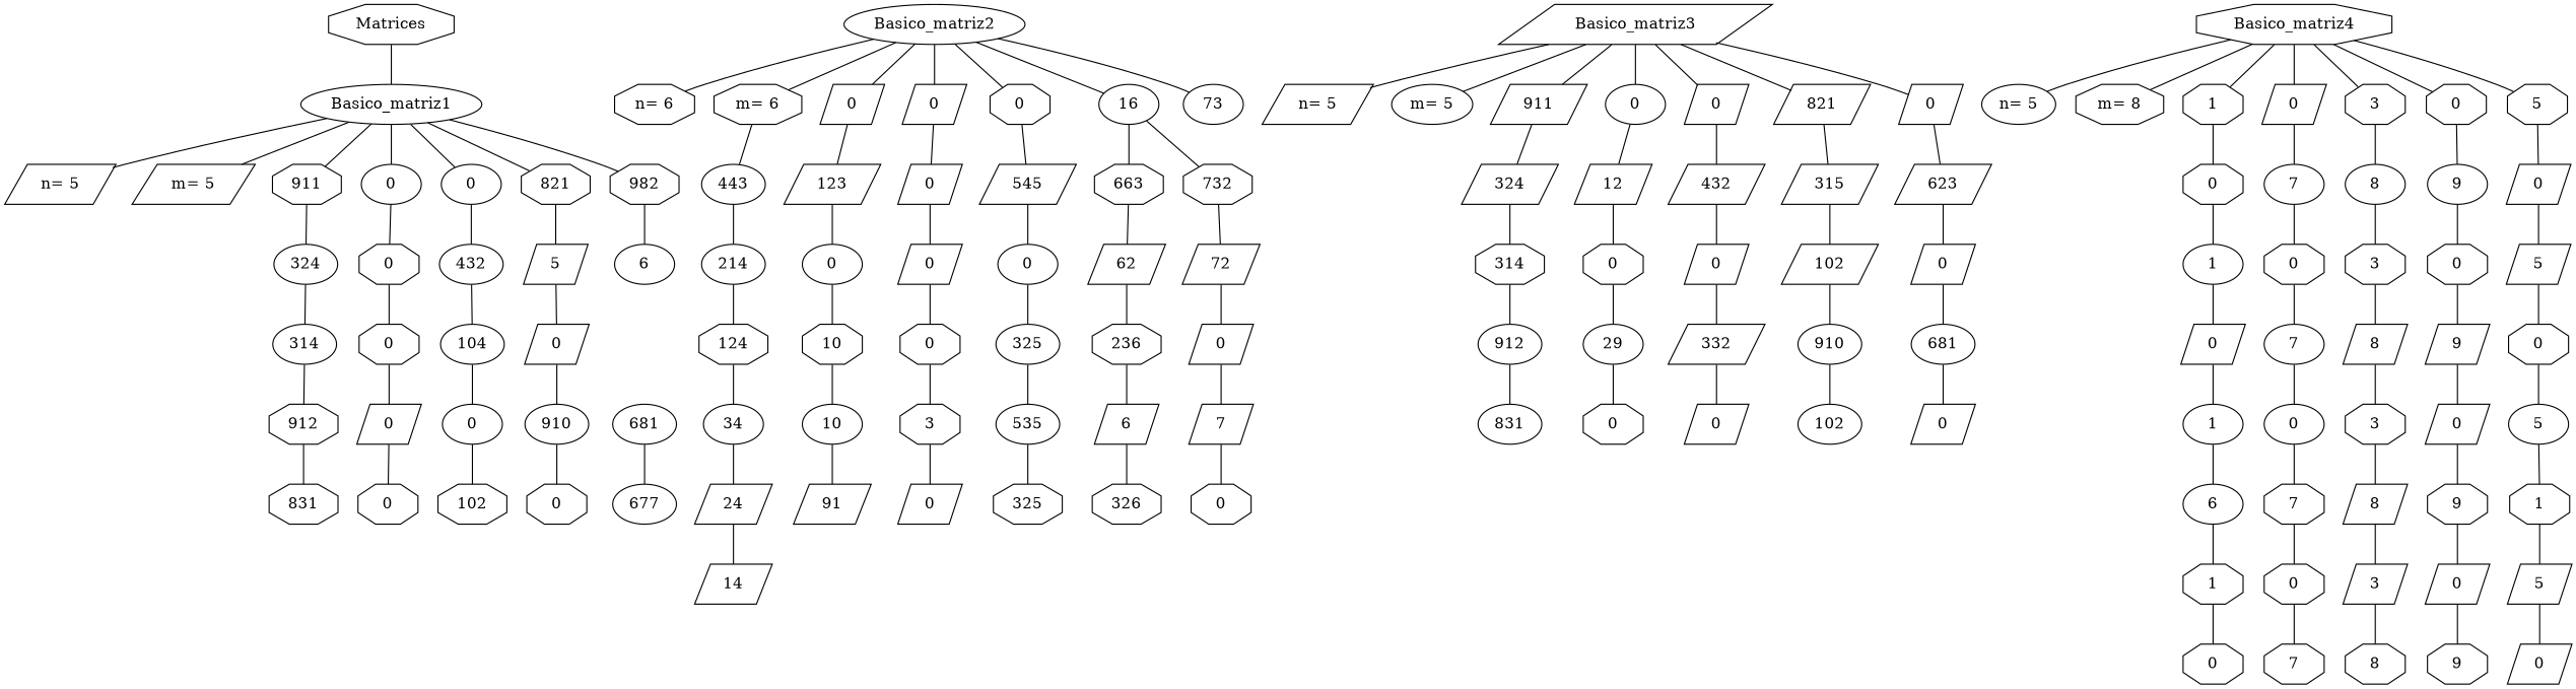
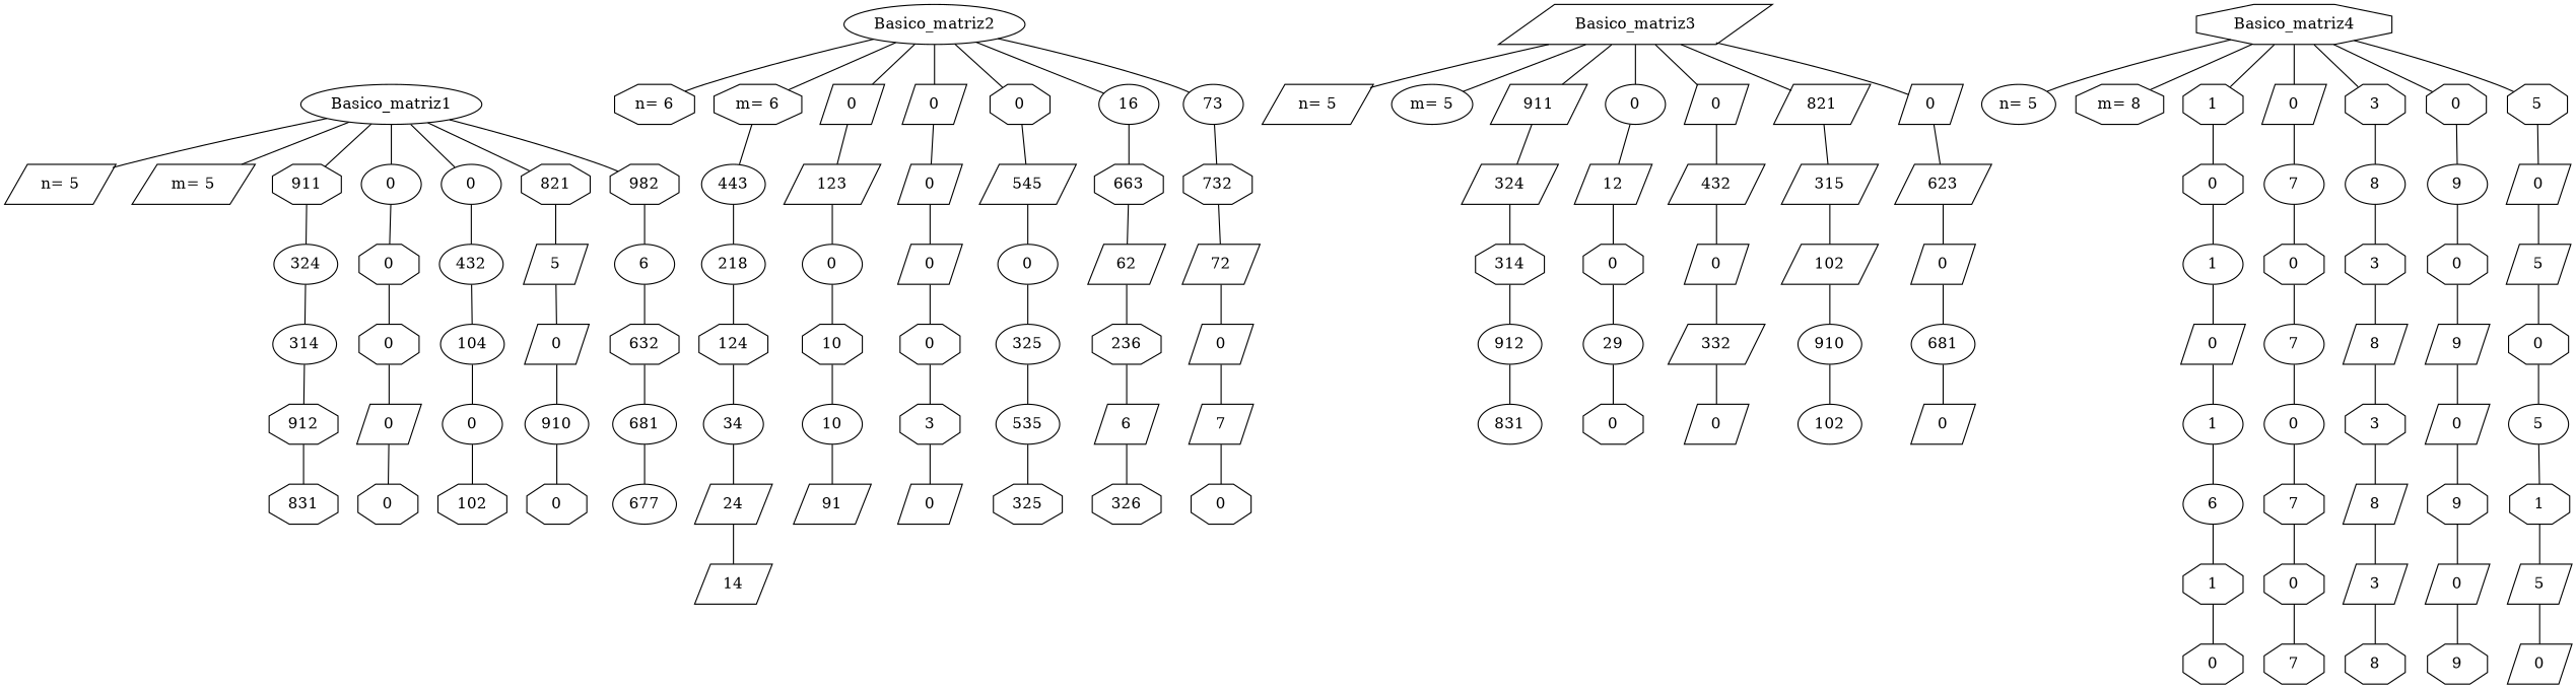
  digraph {
    rankdir=TB
    node [shape=octagon]
    edge [dir=none constraint=true]
    Basico_matriz1 [shape=ellipse]
-   Matrices
    n3 [label="n= 5" shape=parallelogram]
    n4 [label="m= 5" shape=parallelogram]
    n5 [label=911]
    n6 [label=0 shape=ellipse]
    n7 [label=0 shape=ellipse]
    n8 [label=821]
    n9 [label=982]
    n10 [label=324 shape=ellipse]
    n11 [label=0]
    n12 [label=432 shape=ellipse]
    n13 [label=5 shape=parallelogram]
    n14 [label=6 shape=ellipse]
    n15 [label=314 shape=ellipse]
    n16 [label=0]
    n17 [label=104 shape=ellipse]
    n18 [label=0 shape=parallelogram]
+   n19 [label=632]
    n20 [label=912]
    n21 [label=0 shape=parallelogram]
    n22 [label=0 shape=ellipse]
    n23 [label=910 shape=ellipse]
    n24 [label=681 shape=ellipse]
    n25 [label=831]
    n26 [label=0]
    n27 [label=102]
    n28 [label=0]
    n29 [label=677 shape=ellipse]
    n30 [label="n= 6"]
    n31 [label="m= 6"]
    n32 [label=443 shape=ellipse]
    n33 [label=0 shape=parallelogram]
    n34 [label=123 shape=parallelogram]
    n35 [label=0 shape=ellipse]
    n36 [label=0 shape=parallelogram]
    n37 [label=0 shape=parallelogram]
    n38 [label=0 shape=parallelogram]
-   n39 [label=214 shape=ellipse]
+   n39 [label=218 shape=ellipse]
    n40 [label=124]
    n41 [label=0]
    n42 [label=545 shape=parallelogram]
    n43 [label=0 shape=ellipse]
    n44 [label=16 shape=ellipse]
    n45 [label=663]
    n46 [label=62 shape=parallelogram]
    n47 [label=73 shape=ellipse]
    n48 [label=732]
    n49 [label=72 shape=parallelogram]
    n50 [label=10]
    n51 [label=0]
    n52 [label=34 shape=ellipse]
    n53 [label=325 shape=ellipse]
    n54 [label=236]
    n55 [label=0 shape=parallelogram]
    n56 [label=10 shape=ellipse]
    n57 [label=3]
    n58 [label=24 shape=parallelogram]
    n59 [label=535 shape=ellipse]
    n60 [label=6 shape=parallelogram]
    n61 [label=7 shape=parallelogram]
    n62 [label=91 shape=parallelogram]
    n63 [label=0 shape=parallelogram]
    n64 [label=14 shape=parallelogram]
    n65 [label=325]
    n66 [label=326]
    n67 [label=0]
    Basico_matriz2 [shape=ellipse]
    n69 [label="n= 5" shape=parallelogram]
    n70 [label="m= 5" shape=ellipse]
    n71 [label=911 shape=parallelogram]
    n72 [label=324 shape=parallelogram]
    n73 [label=314]
    n74 [label=0 shape=ellipse]
    n75 [label=12 shape=parallelogram]
    n76 [label=0]
    n77 [label=0 shape=parallelogram]
    n78 [label=432 shape=parallelogram]
    n79 [label=0 shape=parallelogram]
    n80 [label=821 shape=parallelogram]
    n81 [label=315 shape=parallelogram]
    n82 [label=102 shape=parallelogram]
    n83 [label=0 shape=parallelogram]
    n84 [label=623 shape=parallelogram]
    n85 [label=0 shape=parallelogram]
    n86 [label=912 shape=ellipse]
    n87 [label=29 shape=ellipse]
    n88 [label=332 shape=parallelogram]
    n89 [label=910 shape=ellipse]
    n90 [label=681 shape=ellipse]
    n91 [label=831 shape=ellipse]
    n92 [label=0]
    n93 [label=0 shape=parallelogram]
    n94 [label=102 shape=ellipse]
    n95 [label=0 shape=parallelogram]
    Basico_matriz3 [shape=parallelogram]
    n97 [label="n= 5" shape=ellipse]
    n98 [label="m= 8"]
    n99 [label=1]
    n100 [label=0]
    n101 [label=1 shape=ellipse]
    n102 [label=0 shape=parallelogram]
    n103 [label=7 shape=ellipse]
    n104 [label=0]
    n105 [label=3]
    n106 [label=8 shape=ellipse]
    n107 [label=3]
    n108 [label=0]
    n109 [label=9 shape=ellipse]
    n110 [label=0]
    n111 [label=5]
    n112 [label=0 shape=parallelogram]
    n113 [label=5 shape=parallelogram]
    n114 [label=0 shape=parallelogram]
    n115 [label=7 shape=ellipse]
    n116 [label=8 shape=parallelogram]
    n117 [label=9 shape=parallelogram]
    n118 [label=0]
    n119 [label=1 shape=ellipse]
    n120 [label=0 shape=ellipse]
    n121 [label=3]
    n122 [label=0 shape=parallelogram]
    n123 [label=5 shape=ellipse]
    n124 [label=6 shape=ellipse]
    n125 [label=7]
    n126 [label=8 shape=parallelogram]
    n127 [label=9]
    n128 [label=1]
    n129 [label=1]
    n130 [label=0]
    n131 [label=3 shape=parallelogram]
    n132 [label=0 shape=parallelogram]
    n133 [label=5 shape=parallelogram]
    n134 [label=0]
    n135 [label=7]
    n136 [label=8]
    n137 [label=9]
    n138 [label=0 shape=parallelogram]
    Basico_matriz4
    Basico_matriz1 -> n3 [constraint=""]
    Basico_matriz1 -> n4 [constraint=""]
    Basico_matriz1 -> n5 [constraint=""]
    Basico_matriz1 -> n6 [constraint=""]
    Basico_matriz1 -> n7 [constraint=""]
    Basico_matriz1 -> n8 [constraint=""]
    Basico_matriz1 -> n9 [constraint=""]
-   Matrices -> Basico_matriz1 [constraint=""]
    n5 -> n10
    n6 -> n11
    n7 -> n12
    n8 -> n13
    n9 -> n14
    n10 -> n15
    n11 -> n16
    n12 -> n17
    n13 -> n18
+   n14 -> n19
    n15 -> n20
    n16 -> n21
    n17 -> n22
    n18 -> n23
+   n19 -> n24
    n20 -> n25
    n21 -> n26
    n22 -> n27
    n23 -> n28
    n24 -> n29
    n31 -> n32 [constraint=""]
    n32 -> n39
    n33 -> n34
    n34 -> n35
    n35 -> n50
    n36 -> n37
    n37 -> n38
    n38 -> n51
    n39 -> n40
    n40 -> n52
    n41 -> n42
    n42 -> n43
    n43 -> n53
    n44 -> n45
    n45 -> n46
    n46 -> n54
-   n44 -> n48
+   n47 -> n48
    n48 -> n49
    n49 -> n55
    n50 -> n56
    n51 -> n57
    n52 -> n58
    n53 -> n59
    n54 -> n60
    n55 -> n61
    n56 -> n62
    n57 -> n63
    n58 -> n64
    n59 -> n65
    n60 -> n66
    n61 -> n67
    Basico_matriz2 -> n30 [constraint=""]
    Basico_matriz2 -> n31 [constraint=""]
    Basico_matriz2 -> n33 [constraint=""]
    Basico_matriz2 -> n36 [constraint=""]
    Basico_matriz2 -> n41 [constraint=""]
    Basico_matriz2 -> n44 [constraint=""]
    Basico_matriz2 -> n47 [constraint=""]
    n71 -> n72
    n72 -> n73
    n73 -> n86
    n74 -> n75
    n75 -> n76
    n76 -> n87
    n77 -> n78
    n78 -> n79
    n79 -> n88
    n80 -> n81
    n81 -> n82
    n82 -> n89
    n83 -> n84
    n84 -> n85
    n85 -> n90
    n86 -> n91
    n87 -> n92
    n88 -> n93
    n89 -> n94
    n90 -> n95
    Basico_matriz3 -> n69 [constraint=""]
    Basico_matriz3 -> n70 [constraint=""]
    Basico_matriz3 -> n71 [constraint=""]
    Basico_matriz3 -> n74 [constraint=""]
    Basico_matriz3 -> n77 [constraint=""]
    Basico_matriz3 -> n80 [constraint=""]
    Basico_matriz3 -> n83 [constraint=""]
    n99 -> n100
    n100 -> n101
    n101 -> n114
    n102 -> n103
    n103 -> n104
    n104 -> n115
    n105 -> n106
    n106 -> n107
    n107 -> n116
    n108 -> n109
    n109 -> n110
    n110 -> n117
    n111 -> n112
    n112 -> n113
    n113 -> n118
    n114 -> n119
    n115 -> n120
    n116 -> n121
    n117 -> n122
    n118 -> n123
    n119 -> n124
    n120 -> n125
    n121 -> n126
    n122 -> n127
    n123 -> n128
    n124 -> n129
    n125 -> n130
    n126 -> n131
    n127 -> n132
    n128 -> n133
    n129 -> n134
    n130 -> n135
    n131 -> n136
    n132 -> n137
    n133 -> n138
    Basico_matriz4 -> n97 [constraint=""]
    Basico_matriz4 -> n98 [constraint=""]
    Basico_matriz4 -> n99 [constraint=""]
    Basico_matriz4 -> n102 [constraint=""]
    Basico_matriz4 -> n105 [constraint=""]
    Basico_matriz4 -> n108 [constraint=""]
    Basico_matriz4 -> n111 [constraint=""]
  }
